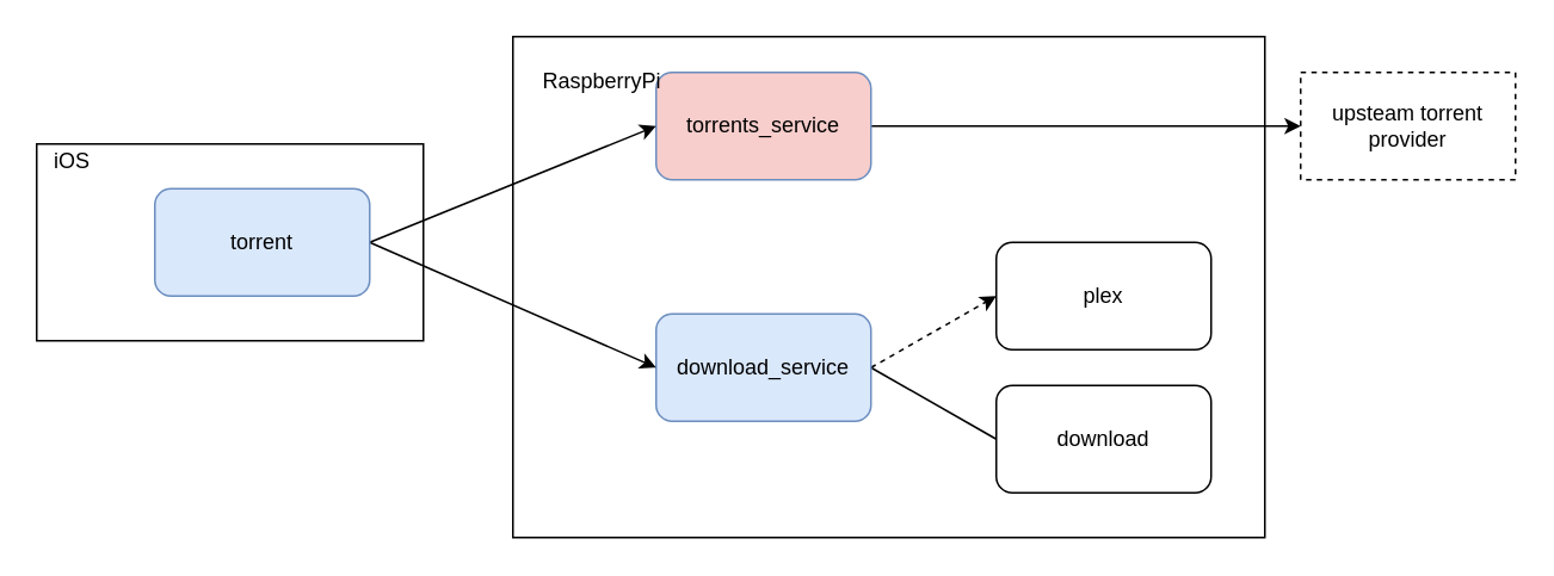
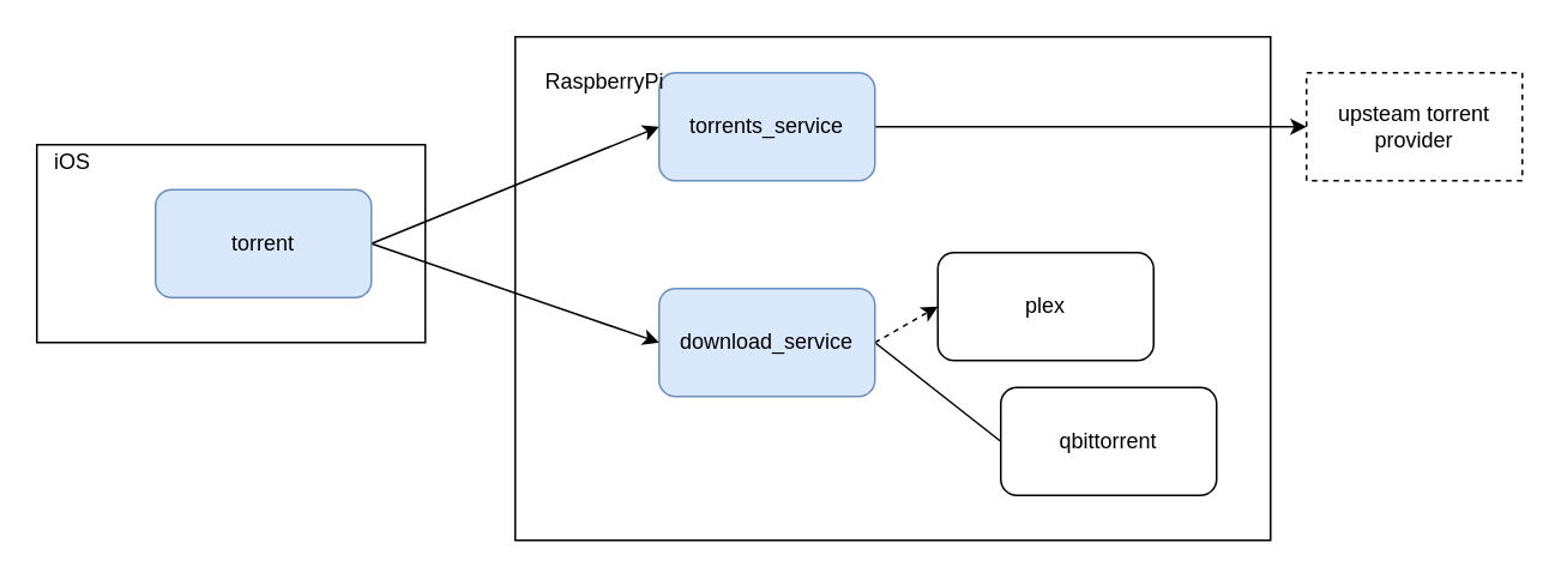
  <mxCell id="0" />
  <mxCell id="1" parent="0" />
  <mxCell id="2" style="edgeStyle=none;rounded=0;orthogonalLoop=1;jettySize=auto;html=1;exitX=1;exitY=0.5;exitDx=0;exitDy=0;" parent="1" source="3" target="11" edge="1"><mxGeometry relative="1" as="geometry" /></mxCell>
- <mxCell id="3" value="torrents_service" style="rounded=1;whiteSpace=wrap;html=1;fillColor=#f8cecc;strokeColor=#6c8ebf;" parent="1" vertex="1"><mxGeometry x="366" y="40" width="120" height="60" as="geometry" /></mxCell>
+ <mxCell id="3" value="torrents_service" style="rounded=1;whiteSpace=wrap;html=1;fillColor=#dae8fc;strokeColor=#6c8ebf;" parent="1" vertex="1"><mxGeometry x="366" y="40" width="120" height="60" as="geometry" /></mxCell>
  <mxCell id="4" style="edgeStyle=none;rounded=0;orthogonalLoop=1;jettySize=auto;html=1;exitX=1;exitY=0.5;exitDx=0;exitDy=0;entryX=0;entryY=0.5;entryDx=0;entryDy=0;dashed=1;" parent="1" source="6" target="7" edge="1"><mxGeometry relative="1" as="geometry" /></mxCell>
  <mxCell id="5" style="edgeStyle=none;rounded=0;orthogonalLoop=1;jettySize=auto;html=1;exitX=1;exitY=0.5;exitDx=0;exitDy=0;entryX=0;entryY=0.5;entryDx=0;entryDy=0;endArrow=none;" parent="1" source="6" target="8" edge="1"><mxGeometry relative="1" as="geometry" /></mxCell>
- <mxCell id="6" value="download_service" style="rounded=1;whiteSpace=wrap;html=1;fillColor=#dae8fc;strokeColor=#6c8ebf;" parent="1" vertex="1"><mxGeometry x="366" y="175" width="120" height="60" as="geometry" /></mxCell>
- <mxCell id="7" value="plex" style="rounded=1;whiteSpace=wrap;html=1;" parent="1" vertex="1"><mxGeometry x="556" y="135" width="120" height="60" as="geometry" /></mxCell>
- <mxCell id="8" value="download" style="rounded=1;whiteSpace=wrap;html=1;" parent="1" vertex="1"><mxGeometry x="556" y="215" width="120" height="60" as="geometry" /></mxCell>
+ <mxCell id="6" value="download_service" style="rounded=1;whiteSpace=wrap;html=1;fillColor=#dae8fc;strokeColor=#6c8ebf;" parent="1" vertex="1"><mxGeometry x="366" y="160" width="120" height="60" as="geometry" /></mxCell>
+ <mxCell id="7" value="plex" style="rounded=1;whiteSpace=wrap;html=1;" parent="1" vertex="1"><mxGeometry x="521" y="140" width="120" height="60" as="geometry" /></mxCell>
+ <mxCell id="8" value="qbittorrent" style="rounded=1;whiteSpace=wrap;html=1;" parent="1" vertex="1"><mxGeometry x="556" y="215" width="120" height="60" as="geometry" /></mxCell>
  <mxCell id="9" style="rounded=0;orthogonalLoop=1;jettySize=auto;html=1;exitX=1;exitY=0.5;exitDx=0;exitDy=0;entryX=0;entryY=0.5;entryDx=0;entryDy=0;" parent="1" source="15" target="3" edge="1"><mxGeometry relative="1" as="geometry" /></mxCell>
  <mxCell id="10" style="edgeStyle=none;rounded=0;orthogonalLoop=1;jettySize=auto;html=1;exitX=1;exitY=0.5;exitDx=0;exitDy=0;entryX=0;entryY=0.5;entryDx=0;entryDy=0;" parent="1" source="15" target="6" edge="1"><mxGeometry relative="1" as="geometry" /></mxCell>
  <mxCell id="11" value="upsteam torrent provider" style="rounded=0;whiteSpace=wrap;html=1;dashed=1;" parent="1" vertex="1"><mxGeometry x="726" y="40" width="120" height="60" as="geometry" /></mxCell>
  <mxCell id="12" value="" style="group" vertex="1" connectable="0" parent="1"><mxGeometry x="20" y="80" width="216" height="110" as="geometry" /></mxCell>
  <mxCell id="13" value="" style="rounded=0;whiteSpace=wrap;html=1;shadow=0;fillColor=none;" vertex="1" parent="12"><mxGeometry width="216" height="110" as="geometry" /></mxCell>
  <mxCell id="14" value="iOS" style="text;html=1;strokeColor=none;fillColor=none;align=center;verticalAlign=middle;whiteSpace=wrap;rounded=0;shadow=0;" vertex="1" parent="12"><mxGeometry width="40" height="20" as="geometry" /></mxCell>
  <mxCell id="15" value="torrent" style="rounded=1;whiteSpace=wrap;html=1;fillColor=#dae8fc;strokeColor=#6c8ebf;shadow=0;" parent="12" vertex="1"><mxGeometry x="66" y="25" width="120" height="60" as="geometry" /></mxCell>
  <mxCell id="16" value="" style="group" vertex="1" connectable="0" parent="1"><mxGeometry x="286" y="20" width="420" height="280" as="geometry" /></mxCell>
  <mxCell id="17" value="" style="rounded=0;whiteSpace=wrap;html=1;shadow=0;fillColor=none;" vertex="1" parent="16"><mxGeometry width="420" height="280" as="geometry" /></mxCell>
  <mxCell id="18" value="RaspberryPi" style="text;html=1;strokeColor=none;fillColor=none;align=center;verticalAlign=middle;whiteSpace=wrap;rounded=0;shadow=0;" vertex="1" parent="16"><mxGeometry x="30" y="15" width="40" height="20" as="geometry" /></mxCell>
